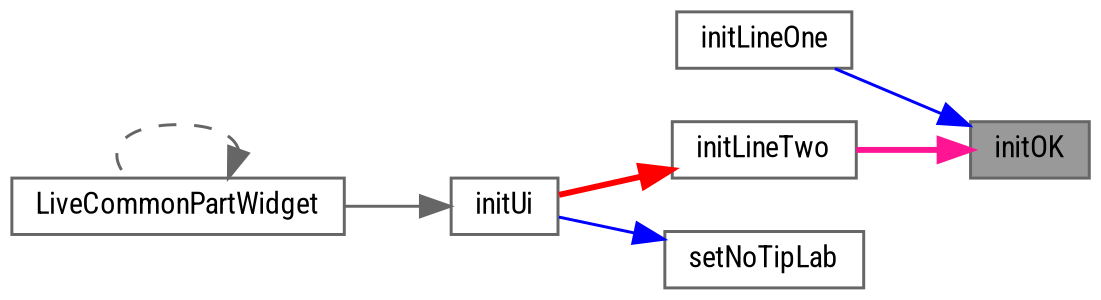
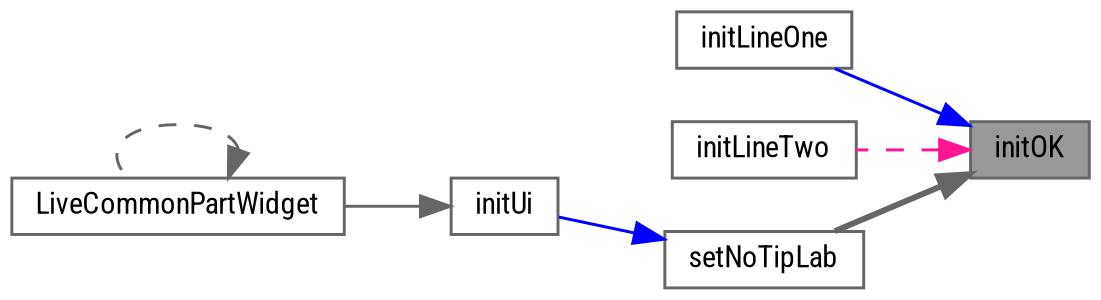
  digraph {
    fontname="Roboto Condensed"
    rankdir=RL
    node [color=grey40 fillcolor=white fontname="Roboto Condensed" fontsize=10 shape=box style=filled]
    edge [color=gray40 dir=back fontname="Roboto Condensed" fontsize=10 labelfontname=Helvetica labelfontsize=10 style=solid]
    n1 [color=gray40 fillcolor=grey60 fontcolor=black height=0.2 label=initOK width=0.4]
    n2 [height=0.2 label=initLineOne width=0.4]
    n3 [height=0.2 label=initLineTwo width=0.4]
    n4 [height=0.2 label=setNoTipLab width=0.4]
    n5 [height=0.2 label=initUi width=0.4]
    n6 [height=0.2 label=LiveCommonPartWidget width=0.4]
    n1 -> n2 [color=blue]
-   n1 -> n3 [color=deeppink style=bold]
-   n3 -> n5 [color=red style=bold]
+   n1 -> n3 [color=deeppink style=dashed]
+   n1 -> n4 [style=bold]
    n4 -> n5 [color=blue]
    n5 -> n6
    n6 -> n6 [style=dashed]
  }
